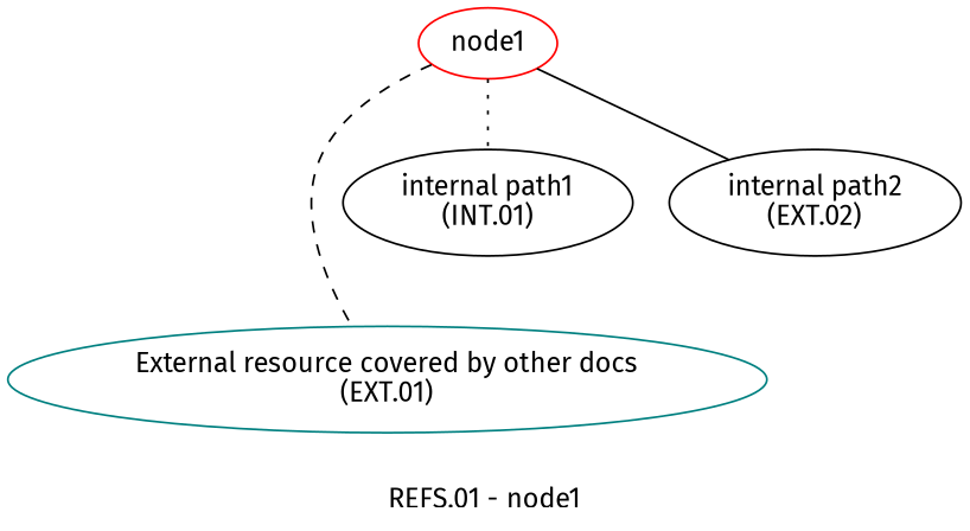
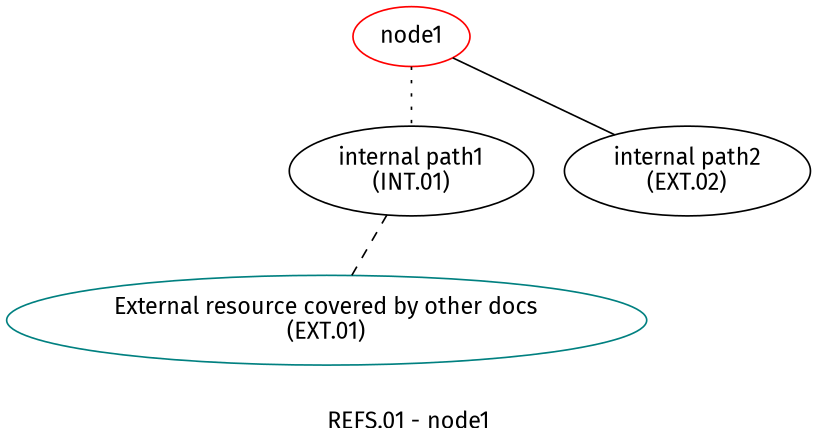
  graph {
    fontname="Fira Sans"
    label="REFS.01 - node1"
    node [color=black fontname="Fira Sans"]
    edge [fontname="Fira Sans"]
    n1 [color=red label=node1]
    n2 [color=teal label="External resource covered by other docs\n(EXT.01)"]
    n3 [label="internal path1\n(INT.01)"]
    n4 [label="internal path2\n(EXT.02)"]
-   n1 -- n2 [style=dashed]
+   n3 -- n2 [style=dashed]
    n1 -- n3 [style=dotted]
    n1 -- n4 [style=solid]
  }
